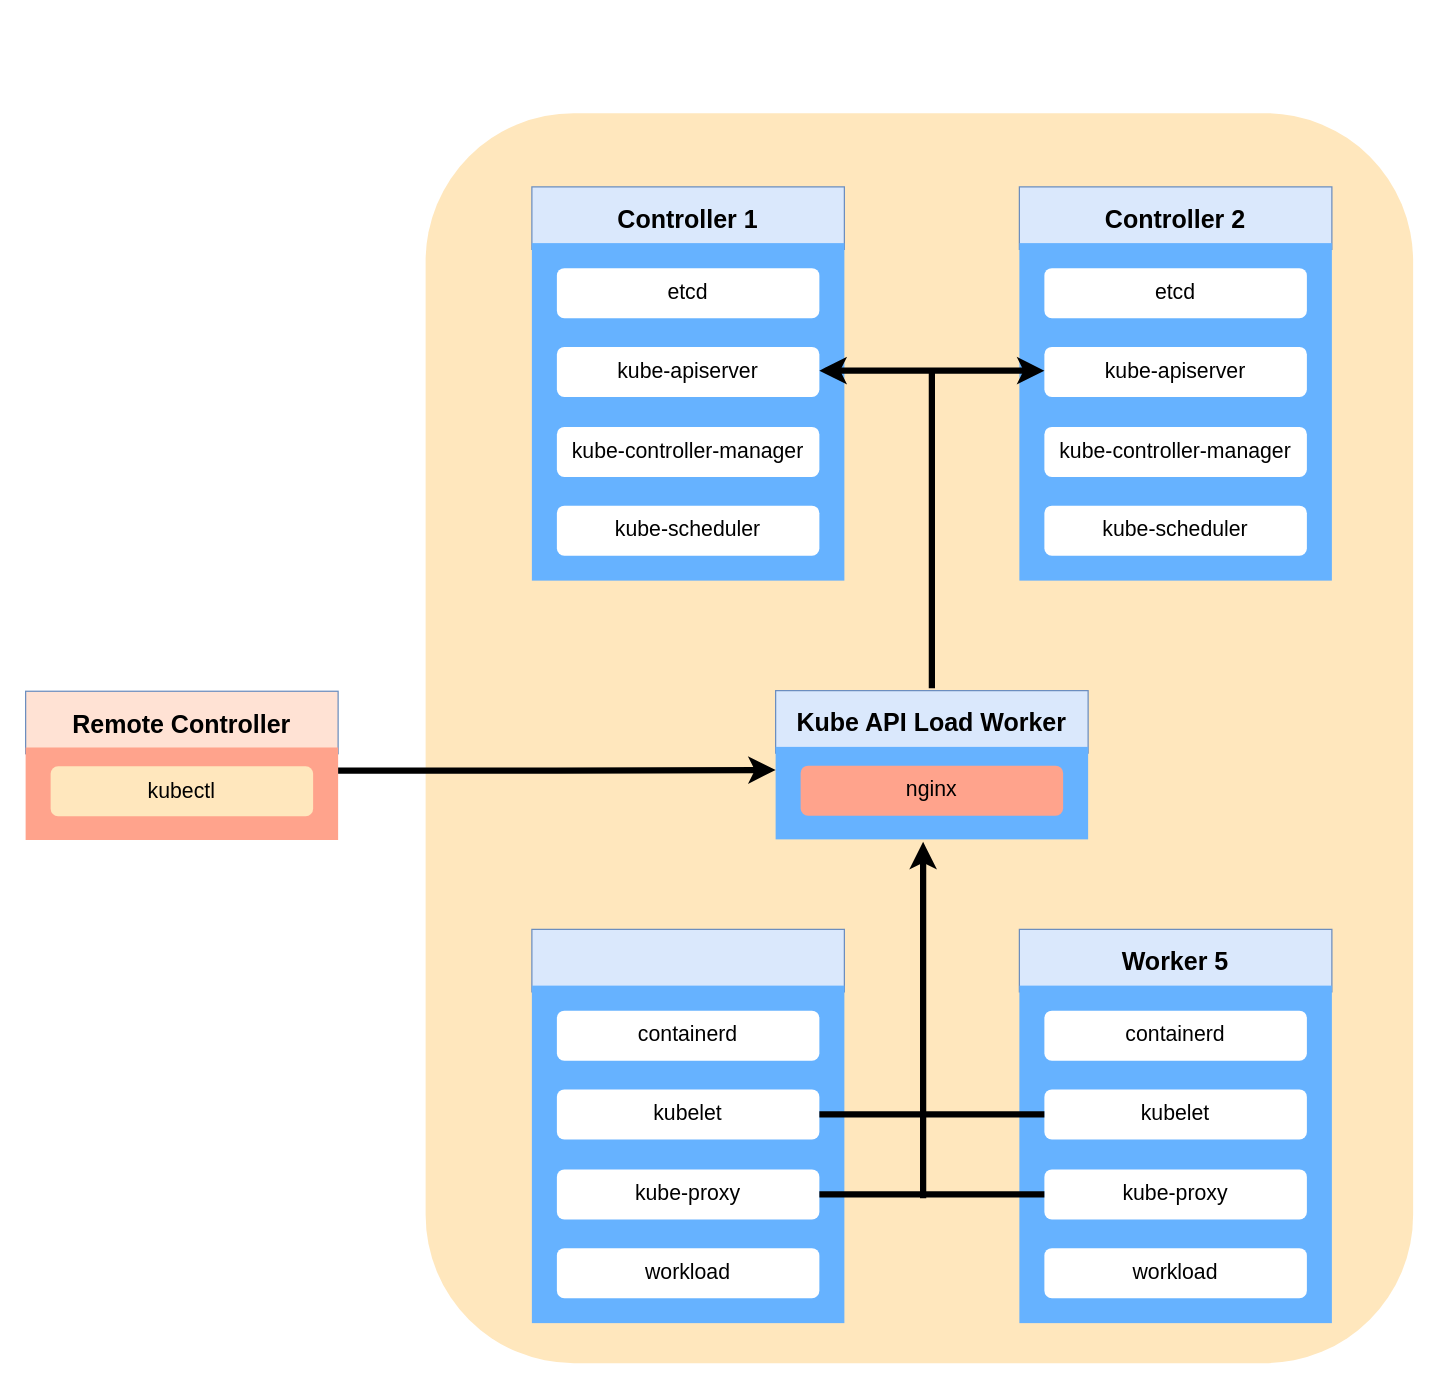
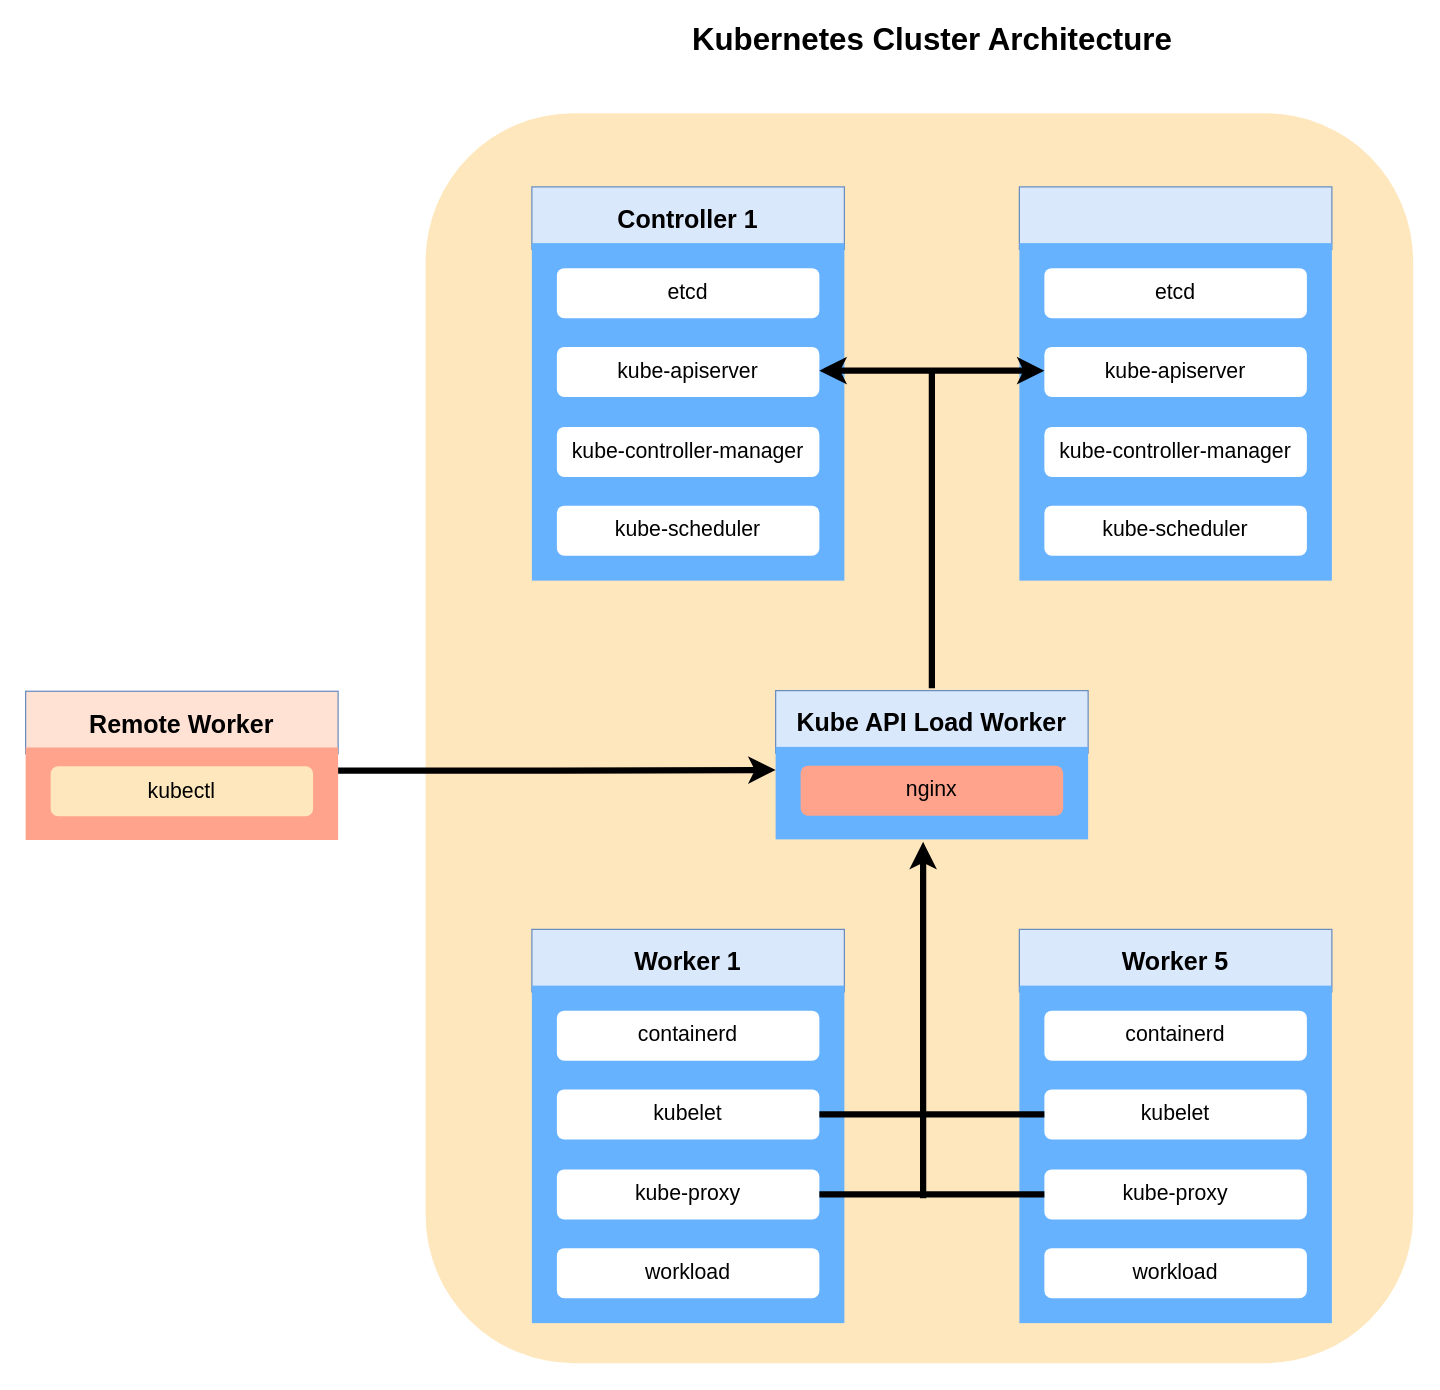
  <mxCell id="0" />
  <mxCell id="1" parent="0" />
  <mxCell id="2" value="" style="rounded=1;whiteSpace=wrap;html=1;fillColor=#FFE7BD;strokeColor=none;" vertex="1" parent="1"><mxGeometry x="340" y="90" width="790" height="1000" as="geometry" /></mxCell>
  <mxCell id="3" value="" style="group" vertex="1" connectable="0" parent="1"><mxGeometry x="425" y="164" width="640" height="300" as="geometry" /></mxCell>
  <mxCell id="4" value="" style="group" vertex="1" connectable="0" parent="3"><mxGeometry width="250" height="300" as="geometry" /></mxCell>
  <mxCell id="5" value="" style="group" vertex="1" connectable="0" parent="4"><mxGeometry width="250" height="300" as="geometry" /></mxCell>
  <mxCell id="6" value="" style="rounded=0;whiteSpace=wrap;html=1;fillColor=#dae8fc;strokeColor=#6c8ebf;" vertex="1" parent="5"><mxGeometry y="-15" width="250" height="50" as="geometry" /></mxCell>
  <mxCell id="7" value="" style="group" vertex="1" connectable="0" parent="5"><mxGeometry y="30" width="250" height="270" as="geometry" /></mxCell>
  <mxCell id="8" value="" style="rounded=0;whiteSpace=wrap;html=1;strokeColor=none;fillColor=#66B2FF;" vertex="1" parent="7"><mxGeometry width="250" height="270" as="geometry" /></mxCell>
  <mxCell id="9" value="" style="group" vertex="1" connectable="0" parent="7"><mxGeometry x="20" y="20" width="210" height="230" as="geometry" /></mxCell>
  <mxCell id="10" value="&lt;font style=&quot;font-size: 17px&quot;&gt;etcd&lt;/font&gt;" style="rounded=1;whiteSpace=wrap;html=1;strokeColor=none;" vertex="1" parent="9"><mxGeometry width="210" height="40" as="geometry" /></mxCell>
  <mxCell id="11" value="&lt;font style=&quot;font-size: 17px&quot;&gt;kube-apiserver&lt;/font&gt;" style="rounded=1;whiteSpace=wrap;html=1;strokeColor=none;" vertex="1" parent="9"><mxGeometry y="63" width="210" height="40" as="geometry" /></mxCell>
  <mxCell id="12" value="&lt;font style=&quot;font-size: 17px&quot;&gt;kube-controller-manager&lt;br&gt;&lt;/font&gt;" style="rounded=1;whiteSpace=wrap;html=1;strokeColor=none;" vertex="1" parent="9"><mxGeometry y="127" width="210" height="40" as="geometry" /></mxCell>
  <mxCell id="13" value="&lt;font style=&quot;font-size: 17px&quot;&gt;kube-scheduler&lt;br&gt;&lt;/font&gt;" style="rounded=1;whiteSpace=wrap;html=1;strokeColor=none;" vertex="1" parent="9"><mxGeometry y="190" width="210" height="40" as="geometry" /></mxCell>
  <mxCell id="14" value="&lt;font style=&quot;font-size: 20px&quot;&gt;&lt;b&gt;Controller 1&lt;/b&gt;&lt;/font&gt;" style="text;html=1;strokeColor=none;fillColor=none;align=center;verticalAlign=middle;whiteSpace=wrap;rounded=0;" vertex="1" parent="5"><mxGeometry x="5" width="240" height="20" as="geometry" /></mxCell>
  <mxCell id="15" value="" style="group" vertex="1" connectable="0" parent="3"><mxGeometry x="390" width="250" height="300" as="geometry" /></mxCell>
  <mxCell id="16" value="" style="group" vertex="1" connectable="0" parent="15"><mxGeometry width="250" height="300" as="geometry" /></mxCell>
  <mxCell id="17" value="" style="rounded=0;whiteSpace=wrap;html=1;fillColor=#dae8fc;strokeColor=#6c8ebf;" vertex="1" parent="16"><mxGeometry y="-15" width="250" height="50" as="geometry" /></mxCell>
  <mxCell id="18" value="" style="group" vertex="1" connectable="0" parent="16"><mxGeometry y="30" width="250" height="270" as="geometry" /></mxCell>
  <mxCell id="19" value="" style="rounded=0;whiteSpace=wrap;html=1;strokeColor=none;fillColor=#66B2FF;" vertex="1" parent="18"><mxGeometry width="250" height="270" as="geometry" /></mxCell>
  <mxCell id="20" value="" style="group" vertex="1" connectable="0" parent="18"><mxGeometry x="20" y="20" width="210" height="230" as="geometry" /></mxCell>
  <mxCell id="21" value="&lt;font style=&quot;font-size: 17px&quot;&gt;etcd&lt;/font&gt;" style="rounded=1;whiteSpace=wrap;html=1;strokeColor=none;" vertex="1" parent="20"><mxGeometry width="210" height="40" as="geometry" /></mxCell>
  <mxCell id="22" value="&lt;font style=&quot;font-size: 17px&quot;&gt;kube-apiserver&lt;/font&gt;" style="rounded=1;whiteSpace=wrap;html=1;strokeColor=none;" vertex="1" parent="20"><mxGeometry y="63" width="210" height="40" as="geometry" /></mxCell>
  <mxCell id="23" value="&lt;font style=&quot;font-size: 17px&quot;&gt;kube-controller-manager&lt;br&gt;&lt;/font&gt;" style="rounded=1;whiteSpace=wrap;html=1;strokeColor=none;" vertex="1" parent="20"><mxGeometry y="127" width="210" height="40" as="geometry" /></mxCell>
  <mxCell id="24" value="&lt;font style=&quot;font-size: 17px&quot;&gt;kube-scheduler&lt;br&gt;&lt;/font&gt;" style="rounded=1;whiteSpace=wrap;html=1;strokeColor=none;" vertex="1" parent="20"><mxGeometry y="190" width="210" height="40" as="geometry" /></mxCell>
- <mxCell id="25" value="&lt;font style=&quot;font-size: 20px&quot;&gt;&lt;b&gt;Controller 2&lt;/b&gt;&lt;/font&gt;" style="text;html=1;strokeColor=none;fillColor=none;align=center;verticalAlign=middle;whiteSpace=wrap;rounded=0;" vertex="1" parent="16"><mxGeometry x="5" width="240" height="20" as="geometry" /></mxCell>
  <mxCell id="26" value="" style="group" vertex="1" connectable="0" parent="1"><mxGeometry x="425" y="758" width="640" height="300" as="geometry" /></mxCell>
  <mxCell id="27" value="" style="group" vertex="1" connectable="0" parent="26"><mxGeometry width="250" height="300" as="geometry" /></mxCell>
  <mxCell id="28" value="" style="group" vertex="1" connectable="0" parent="27"><mxGeometry width="250" height="300" as="geometry" /></mxCell>
  <mxCell id="29" value="" style="rounded=0;whiteSpace=wrap;html=1;fillColor=#dae8fc;strokeColor=#6c8ebf;" vertex="1" parent="28"><mxGeometry y="-15" width="250" height="50" as="geometry" /></mxCell>
  <mxCell id="30" value="" style="group" vertex="1" connectable="0" parent="28"><mxGeometry y="30" width="250" height="270" as="geometry" /></mxCell>
  <mxCell id="31" value="" style="rounded=0;whiteSpace=wrap;html=1;strokeColor=none;fillColor=#66B2FF;" vertex="1" parent="30"><mxGeometry width="250" height="270" as="geometry" /></mxCell>
  <mxCell id="32" value="" style="group" vertex="1" connectable="0" parent="30"><mxGeometry x="20" y="20" width="210" height="230" as="geometry" /></mxCell>
  <mxCell id="33" value="&lt;font style=&quot;font-size: 17px&quot;&gt;containerd&lt;/font&gt;" style="rounded=1;whiteSpace=wrap;html=1;strokeColor=none;" vertex="1" parent="32"><mxGeometry width="210" height="40" as="geometry" /></mxCell>
  <mxCell id="34" value="&lt;font style=&quot;font-size: 17px&quot;&gt;kubelet&lt;/font&gt;" style="rounded=1;whiteSpace=wrap;html=1;strokeColor=none;" vertex="1" parent="32"><mxGeometry y="63" width="210" height="40" as="geometry" /></mxCell>
  <mxCell id="35" value="&lt;font style=&quot;font-size: 17px&quot;&gt;kube-proxy&lt;br&gt;&lt;/font&gt;" style="rounded=1;whiteSpace=wrap;html=1;strokeColor=none;" vertex="1" parent="32"><mxGeometry y="127" width="210" height="40" as="geometry" /></mxCell>
  <mxCell id="36" value="&lt;font style=&quot;font-size: 17px&quot;&gt;workload&lt;br&gt;&lt;/font&gt;" style="rounded=1;whiteSpace=wrap;html=1;strokeColor=none;" vertex="1" parent="32"><mxGeometry y="190" width="210" height="40" as="geometry" /></mxCell>
+ <mxCell id="37" value="&lt;font style=&quot;font-size: 20px&quot;&gt;&lt;b&gt;Worker 1&lt;/b&gt;&lt;/font&gt;" style="text;html=1;strokeColor=none;fillColor=none;align=center;verticalAlign=middle;whiteSpace=wrap;rounded=0;" vertex="1" parent="28"><mxGeometry x="5" width="240" height="20" as="geometry" /></mxCell>
  <mxCell id="38" value="" style="group" vertex="1" connectable="0" parent="26"><mxGeometry x="390" width="250" height="300" as="geometry" /></mxCell>
  <mxCell id="39" value="" style="group" vertex="1" connectable="0" parent="38"><mxGeometry width="250" height="300" as="geometry" /></mxCell>
  <mxCell id="40" value="" style="rounded=0;whiteSpace=wrap;html=1;fillColor=#dae8fc;strokeColor=#6c8ebf;" vertex="1" parent="39"><mxGeometry y="-15" width="250" height="50" as="geometry" /></mxCell>
  <mxCell id="41" value="" style="group" vertex="1" connectable="0" parent="39"><mxGeometry y="30" width="250" height="270" as="geometry" /></mxCell>
  <mxCell id="42" value="" style="rounded=0;whiteSpace=wrap;html=1;strokeColor=none;fillColor=#66B2FF;" vertex="1" parent="41"><mxGeometry width="250" height="270" as="geometry" /></mxCell>
  <mxCell id="43" value="" style="group" vertex="1" connectable="0" parent="41"><mxGeometry x="20" y="20" width="210" height="230" as="geometry" /></mxCell>
  <mxCell id="44" value="&lt;font style=&quot;font-size: 17px&quot;&gt;containerd&lt;/font&gt;" style="rounded=1;whiteSpace=wrap;html=1;strokeColor=none;" vertex="1" parent="43"><mxGeometry width="210" height="40" as="geometry" /></mxCell>
  <mxCell id="45" value="&lt;font style=&quot;font-size: 17px&quot;&gt;kubelet&lt;/font&gt;" style="rounded=1;whiteSpace=wrap;html=1;strokeColor=none;" vertex="1" parent="43"><mxGeometry y="63" width="210" height="40" as="geometry" /></mxCell>
  <mxCell id="46" value="&lt;font style=&quot;font-size: 17px&quot;&gt;kube-proxy&lt;br&gt;&lt;/font&gt;" style="rounded=1;whiteSpace=wrap;html=1;strokeColor=none;" vertex="1" parent="43"><mxGeometry y="127" width="210" height="40" as="geometry" /></mxCell>
  <mxCell id="47" value="&lt;font style=&quot;font-size: 17px&quot;&gt;workload&lt;br&gt;&lt;/font&gt;" style="rounded=1;whiteSpace=wrap;html=1;strokeColor=none;" vertex="1" parent="43"><mxGeometry y="190" width="210" height="40" as="geometry" /></mxCell>
  <mxCell id="48" value="&lt;font style=&quot;font-size: 20px&quot;&gt;&lt;b&gt;Worker 5&lt;/b&gt;&lt;/font&gt;" style="text;html=1;strokeColor=none;fillColor=none;align=center;verticalAlign=middle;whiteSpace=wrap;rounded=0;" vertex="1" parent="39"><mxGeometry x="5" width="240" height="20" as="geometry" /></mxCell>
  <mxCell id="49" style="edgeStyle=orthogonalEdgeStyle;rounded=0;orthogonalLoop=1;jettySize=auto;html=1;strokeWidth=5;endArrow=none;endFill=0;exitX=1;exitY=0.5;exitDx=0;exitDy=0;entryX=0;entryY=0.5;entryDx=0;entryDy=0;" edge="1" parent="26" source="34" target="45"><mxGeometry relative="1" as="geometry"><mxPoint x="250" y="132" as="sourcePoint" /><mxPoint x="390" y="132" as="targetPoint" /></mxGeometry></mxCell>
  <mxCell id="50" style="edgeStyle=orthogonalEdgeStyle;rounded=0;orthogonalLoop=1;jettySize=auto;html=1;strokeWidth=5;endArrow=none;endFill=0;exitX=1;exitY=0.5;exitDx=0;exitDy=0;entryX=0;entryY=0.5;entryDx=0;entryDy=0;" edge="1" parent="26" source="35" target="46"><mxGeometry relative="1" as="geometry"><mxPoint x="251" y="197" as="sourcePoint" /><mxPoint x="391" y="197" as="targetPoint" /></mxGeometry></mxCell>
  <mxCell id="51" value="" style="group" vertex="1" connectable="0" parent="1"><mxGeometry x="620" y="552" width="250" height="119" as="geometry" /></mxCell>
  <mxCell id="52" value="" style="rounded=0;whiteSpace=wrap;html=1;fillColor=#dae8fc;strokeColor=#6c8ebf;" vertex="1" parent="51"><mxGeometry width="250" height="50" as="geometry" /></mxCell>
  <mxCell id="53" value="&lt;span style=&quot;font-size: 20px&quot;&gt;&lt;b&gt;Kube API Load Worker&lt;/b&gt;&lt;/span&gt;" style="text;html=1;strokeColor=none;fillColor=none;align=center;verticalAlign=middle;whiteSpace=wrap;rounded=0;" vertex="1" parent="51"><mxGeometry x="5" y="15" width="240" height="20" as="geometry" /></mxCell>
  <mxCell id="54" value="" style="rounded=0;whiteSpace=wrap;html=1;strokeColor=none;fillColor=#66B2FF;" vertex="1" parent="51"><mxGeometry y="45" width="250" height="74" as="geometry" /></mxCell>
  <mxCell id="55" value="&lt;font style=&quot;font-size: 17px&quot;&gt;nginx&lt;/font&gt;" style="rounded=1;whiteSpace=wrap;html=1;strokeColor=none;fillColor=#ffa38c;" vertex="1" parent="51"><mxGeometry x="20" y="60" width="210" height="40" as="geometry" /></mxCell>
  <mxCell id="56" value="" style="group" vertex="1" connectable="0" parent="1"><mxGeometry x="20" y="552.5" width="250" height="119" as="geometry" /></mxCell>
  <mxCell id="57" value="" style="rounded=0;whiteSpace=wrap;html=1;fillColor=#FFE2D4;strokeColor=#6c8ebf;" vertex="1" parent="56"><mxGeometry width="250" height="50" as="geometry" /></mxCell>
- <mxCell id="58" value="&lt;span style=&quot;font-size: 20px&quot;&gt;&lt;b&gt;Remote Controller&lt;/b&gt;&lt;/span&gt;" style="text;html=1;strokeColor=none;fillColor=none;align=center;verticalAlign=middle;whiteSpace=wrap;rounded=0;" vertex="1" parent="56"><mxGeometry x="5" y="15" width="240" height="20" as="geometry" /></mxCell>
+ <mxCell id="58" value="&lt;span style=&quot;font-size: 20px&quot;&gt;&lt;b&gt;Remote Worker&lt;/b&gt;&lt;/span&gt;" style="text;html=1;strokeColor=none;fillColor=none;align=center;verticalAlign=middle;whiteSpace=wrap;rounded=0;" vertex="1" parent="56"><mxGeometry x="5" y="15" width="240" height="20" as="geometry" /></mxCell>
  <mxCell id="59" value="" style="rounded=0;whiteSpace=wrap;html=1;strokeColor=none;fillColor=#FFA38C;" vertex="1" parent="56"><mxGeometry y="45" width="250" height="74" as="geometry" /></mxCell>
  <mxCell id="60" value="&lt;font style=&quot;font-size: 17px&quot;&gt;kubectl&lt;/font&gt;" style="rounded=1;whiteSpace=wrap;html=1;strokeColor=none;fillColor=#ffe7bd;" vertex="1" parent="56"><mxGeometry x="20" y="60" width="210" height="40" as="geometry" /></mxCell>
  <mxCell id="61" style="edgeStyle=orthogonalEdgeStyle;rounded=0;orthogonalLoop=1;jettySize=auto;html=1;exitX=1;exitY=0.25;exitDx=0;exitDy=0;entryX=0;entryY=0.25;entryDx=0;entryDy=0;strokeWidth=5;" edge="1" parent="1" source="59" target="54"><mxGeometry relative="1" as="geometry" /></mxCell>
  <mxCell id="62" style="edgeStyle=orthogonalEdgeStyle;rounded=0;orthogonalLoop=1;jettySize=auto;html=1;strokeWidth=5;endArrow=classic;endFill=1;exitX=1;exitY=0.5;exitDx=0;exitDy=0;entryX=0;entryY=0.5;entryDx=0;entryDy=0;startArrow=classic;startFill=1;" edge="1" parent="1"><mxGeometry relative="1" as="geometry"><mxPoint x="655" y="296" as="sourcePoint" /><mxPoint x="835" y="296" as="targetPoint" /></mxGeometry></mxCell>
  <mxCell id="63" style="edgeStyle=orthogonalEdgeStyle;rounded=0;orthogonalLoop=1;jettySize=auto;html=1;entryX=0.472;entryY=1.054;entryDx=0;entryDy=0;strokeWidth=5;entryPerimeter=0;" edge="1" parent="1"><mxGeometry relative="1" as="geometry"><mxPoint x="738" y="958" as="sourcePoint" /><mxPoint x="738" y="673" as="targetPoint" /></mxGeometry></mxCell>
  <mxCell id="64" style="edgeStyle=orthogonalEdgeStyle;rounded=0;orthogonalLoop=1;jettySize=auto;html=1;entryX=0.472;entryY=1.054;entryDx=0;entryDy=0;strokeWidth=5;entryPerimeter=0;endArrow=none;endFill=0;" edge="1" parent="1"><mxGeometry relative="1" as="geometry"><mxPoint x="745" y="550" as="sourcePoint" /><mxPoint x="745" y="297" as="targetPoint" /></mxGeometry></mxCell>
+ <mxCell id="65" value="&lt;b&gt;&lt;font style=&quot;font-size: 25px&quot;&gt;Kubernetes Cluster Architecture&lt;/font&gt;&lt;/b&gt;" style="text;html=1;strokeColor=none;fillColor=none;align=center;verticalAlign=middle;whiteSpace=wrap;rounded=0;" vertex="1" parent="1"><mxGeometry x="537.5" y="20" width="415" height="20" as="geometry" /></mxCell>
